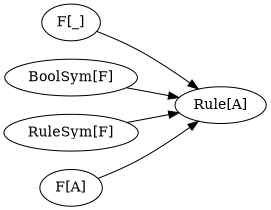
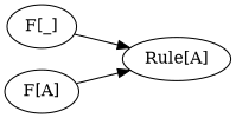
  digraph {
    rankdir=LR
    n1 [label="F[_]"]
    n2 [label="Rule[A]"]
-   n3 [label="BoolSym[F]"]
-   n4 [label="RuleSym[F]"]
    n5 [label="F[A]"]
    n1 -> n2
-   n3 -> n2
-   n4 -> n2
    n5 -> n2
  }
